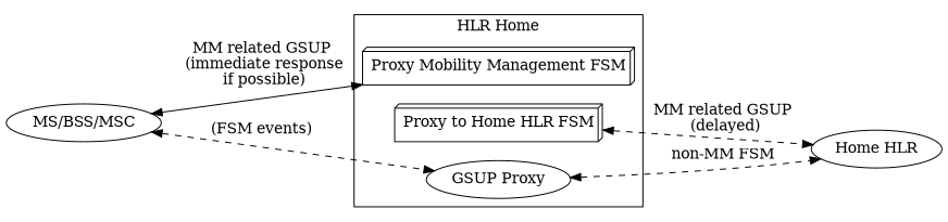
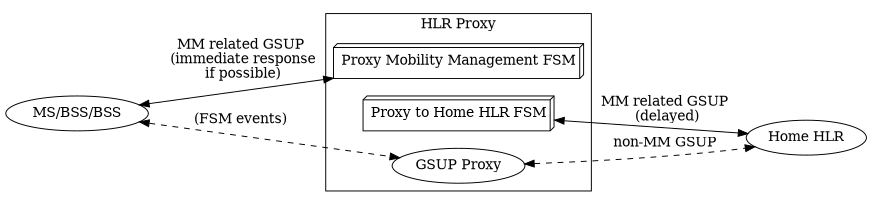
  digraph {
    labelloc=t
    rankdir=LR
    edge [dir=both]
    n1 [label="Proxy Mobility Management FSM" shape=box3d]
    n2 [label="Proxy to Home HLR FSM" shape=box3d]
    n3 [label="GSUP Proxy"]
    n4 [label="Home HLR"]
-   n5 [label="MS/BSS/MSC"]
+   n5 [label="MS/BSS/BSS"]
    subgraph cluster_1 {
-     label="HLR Home"
+     label="HLR Proxy"
      n1
      n2
      n3
    }
-   n2 -> n4 [label="MM related GSUP\n (delayed)" style=dashed]
-   n3 -> n4 [label="non-MM FSM" style=dashed]
+   n2 -> n4 [label="MM related GSUP\n (delayed)"]
+   n3 -> n4 [label="non-MM GSUP" style=dashed]
    n5 -> n1 [label="MM related GSUP\n (immediate response\n if possible)"]
    n5 -> n3 [label="(FSM events)" style=dashed]
  }
